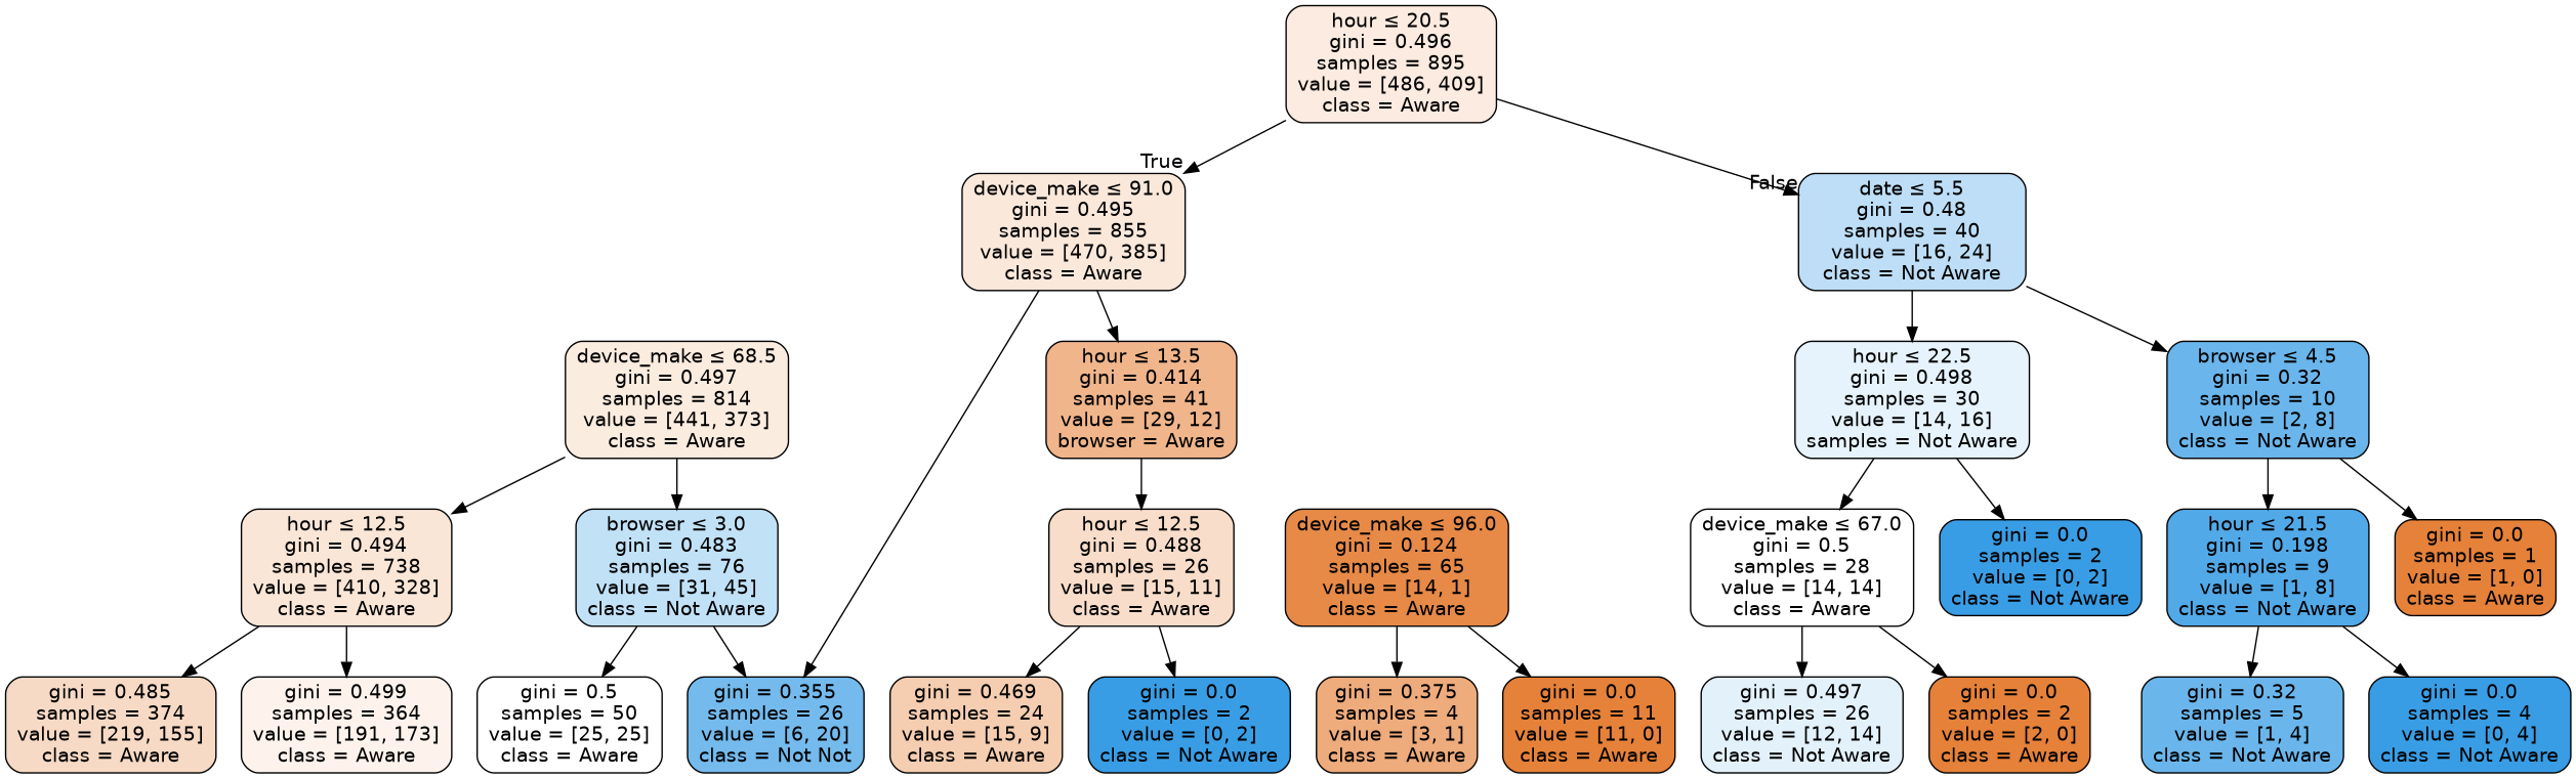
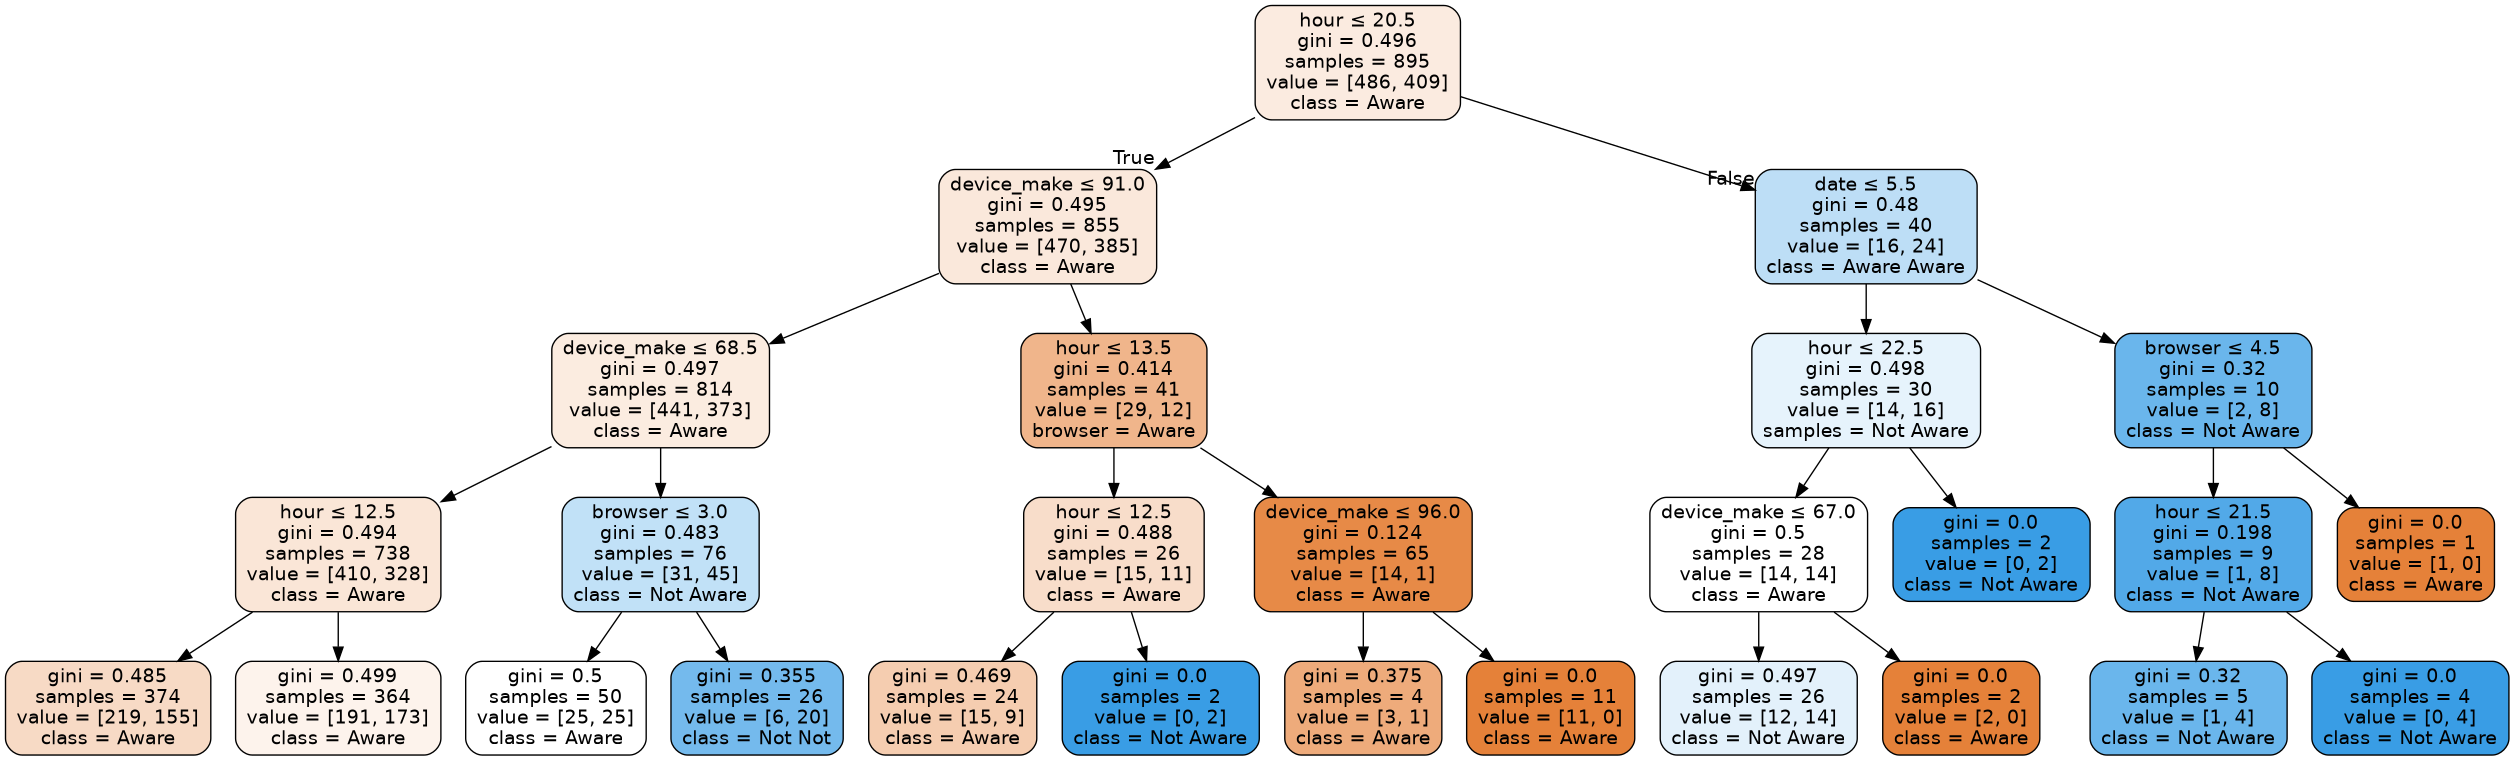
  digraph {
    node [color=black fillcolor="#399de5" fontname=helvetica shape=box style="filled, rounded"]
    edge [fontname=helvetica]
    n1 [fillcolor="#fbebe0" label=<hour &le; 20.5<br/>gini = 0.496<br/>samples = 895<br/>value = [486, 409]<br/>class = Aware>]
    n2 [fillcolor="#fae8db" label=<device_make &le; 91.0<br/>gini = 0.495<br/>samples = 855<br/>value = [470, 385]<br/>class = Aware>]
-   n3 [fillcolor="#bddef6" label=<date &le; 5.5<br/>gini = 0.48<br/>samples = 40<br/>value = [16, 24]<br/>class = Not Aware>]
+   n3 [fillcolor="#bddef6" label=<date &le; 5.5<br/>gini = 0.48<br/>samples = 40<br/>value = [16, 24]<br/>class = Aware Aware>]
    n4 [fillcolor="#fbece0" label=<device_make &le; 68.5<br/>gini = 0.497<br/>samples = 814<br/>value = [441, 373]<br/>class = Aware>]
    n5 [fillcolor="#f0b58b" label=<hour &le; 13.5<br/>gini = 0.414<br/>samples = 41<br/>value = [29, 12]<br/>browser = Aware>]
    n6 [fillcolor="#e6f3fc" label=<hour &le; 22.5<br/>gini = 0.498<br/>samples = 30<br/>value = [14, 16]<br/>samples = Not Aware>]
    n7 [fillcolor="#6ab6ec" label=<browser &le; 4.5<br/>gini = 0.32<br/>samples = 10<br/>value = [2, 8]<br/>class = Not Aware>]
    n8 [fillcolor="#fae6d7" label=<hour &le; 12.5<br/>gini = 0.494<br/>samples = 738<br/>value = [410, 328]<br/>class = Aware>]
    n9 [fillcolor="#c1e1f7" label=<browser &le; 3.0<br/>gini = 0.483<br/>samples = 76<br/>value = [31, 45]<br/>class = Not Aware>]
    n10 [fillcolor="#f8ddca" label=<hour &le; 12.5<br/>gini = 0.488<br/>samples = 26<br/>value = [15, 11]<br/>class = Aware>]
    n11 [fillcolor="#e78a47" label=<device_make &le; 96.0<br/>gini = 0.124<br/>samples = 65<br/>value = [14, 1]<br/>class = Aware>]
    n12 [fillcolor="#f7dac5" label=<gini = 0.485<br/>samples = 374<br/>value = [219, 155]<br/>class = Aware>]
    n13 [fillcolor="#fdf3ec" label=<gini = 0.499<br/>samples = 364<br/>value = [191, 173]<br/>class = Aware>]
    n14 [fillcolor="#74baed" label=<gini = 0.355<br/>samples = 26<br/>value = [6, 20]<br/>class = Not Not>]
    n15 [fillcolor="#ffffff" label=<gini = 0.5<br/>samples = 50<br/>value = [25, 25]<br/>class = Aware>]
    n16 [fillcolor="#f5cdb0" label=<gini = 0.469<br/>samples = 24<br/>value = [15, 9]<br/>class = Aware>]
    n17 [label=<gini = 0.0<br/>samples = 2<br/>value = [0, 2]<br/>class = Not Aware>]
    n18 [fillcolor="#eeab7b" label=<gini = 0.375<br/>samples = 4<br/>value = [3, 1]<br/>class = Aware>]
    n19 [fillcolor="#e58139" label=<gini = 0.0<br/>samples = 11<br/>value = [11, 0]<br/>class = Aware>]
    n20 [fillcolor="#ffffff" label=<device_make &le; 67.0<br/>gini = 0.5<br/>samples = 28<br/>value = [14, 14]<br/>class = Aware>]
    n21 [label=<gini = 0.0<br/>samples = 2<br/>value = [0, 2]<br/>class = Not Aware>]
    n22 [fillcolor="#52a9e8" label=<hour &le; 21.5<br/>gini = 0.198<br/>samples = 9<br/>value = [1, 8]<br/>class = Not Aware>]
    n23 [fillcolor="#e58139" label=<gini = 0.0<br/>samples = 1<br/>value = [1, 0]<br/>class = Aware>]
    n24 [fillcolor="#e3f1fb" label=<gini = 0.497<br/>samples = 26<br/>value = [12, 14]<br/>class = Not Aware>]
    n25 [fillcolor="#e58139" label=<gini = 0.0<br/>samples = 2<br/>value = [2, 0]<br/>class = Aware>]
    n26 [fillcolor="#6ab6ec" label=<gini = 0.32<br/>samples = 5<br/>value = [1, 4]<br/>class = Not Aware>]
    n27 [label=<gini = 0.0<br/>samples = 4<br/>value = [0, 4]<br/>class = Not Aware>]
    n1 -> n2 [headlabel=True labelangle=45 labeldistance=2.5]
    n1 -> n3 [headlabel=False labelangle=-45 labeldistance=2.5]
-   n2 -> n14
+   n2 -> n4
    n2 -> n5
    n3 -> n6
    n3 -> n7
    n4 -> n8
    n4 -> n9
    n5 -> n10
+   n5 -> n11
    n6 -> n20
    n6 -> n21
    n7 -> n22
    n7 -> n23
    n8 -> n12
    n8 -> n13
    n9 -> n14
    n9 -> n15
    n10 -> n16
    n10 -> n17
    n11 -> n18
    n11 -> n19
    n20 -> n24
    n20 -> n25
    n22 -> n26
    n22 -> n27
  }
